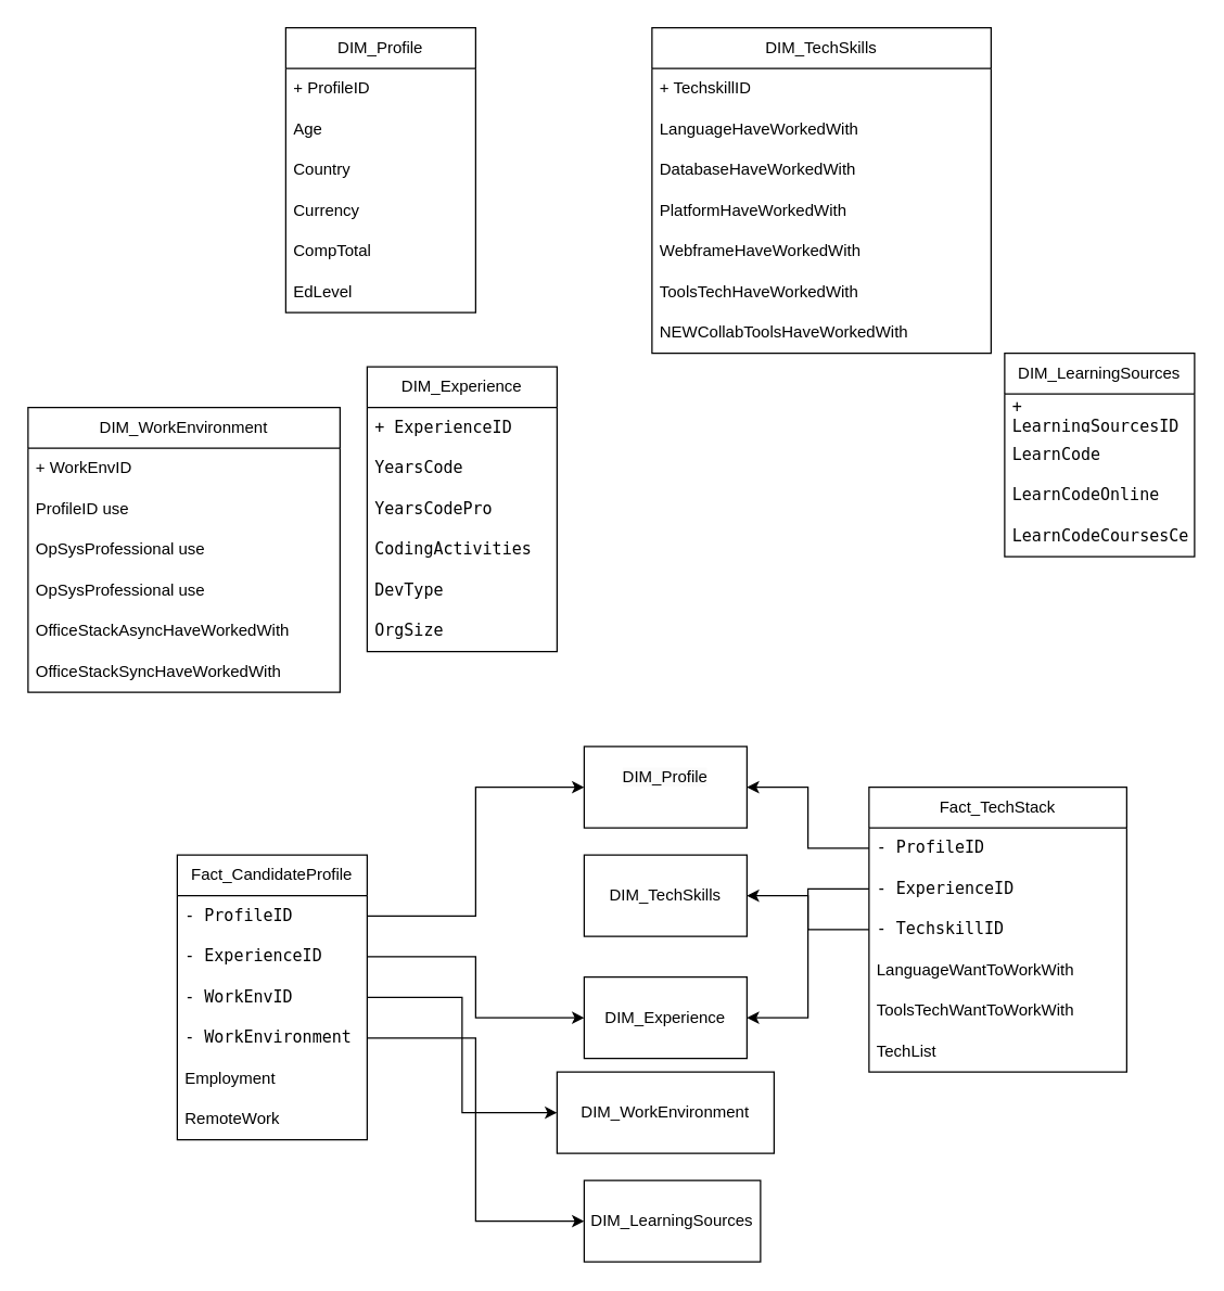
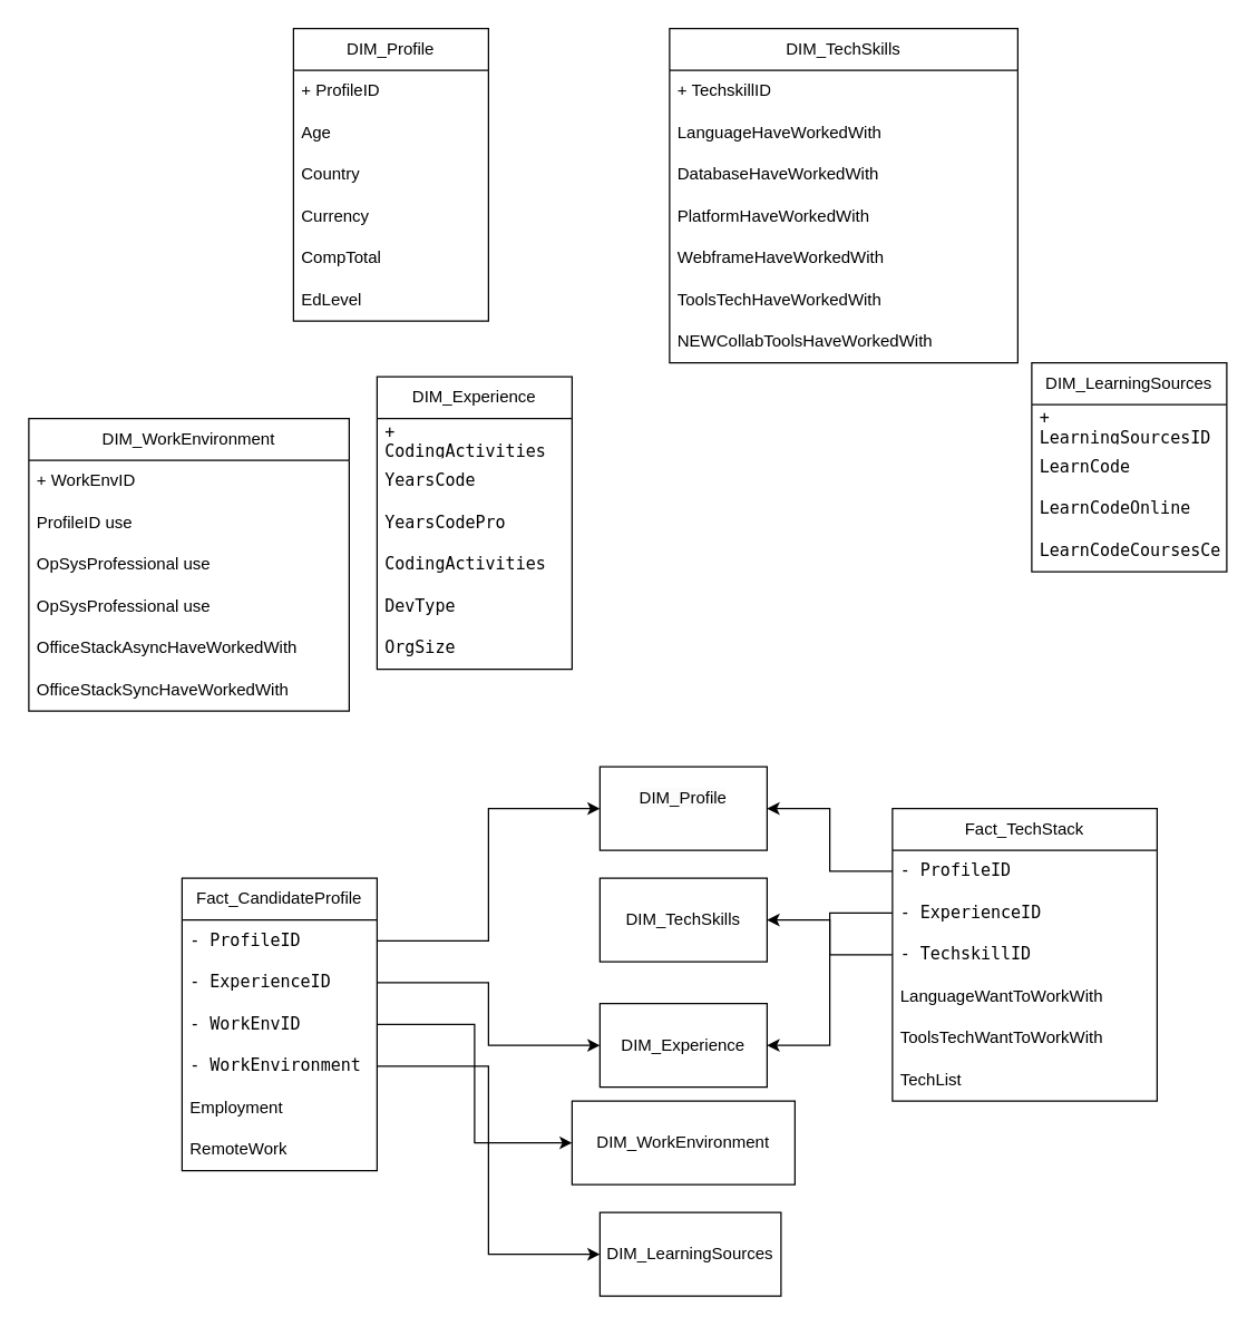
  <mxCell id="0" />
  <mxCell id="1" parent="0" />
  <mxCell id="2" value="DIM_Profile" style="swimlane;fontStyle=0;childLayout=stackLayout;horizontal=1;startSize=30;horizontalStack=0;resizeParent=1;resizeParentMax=0;resizeLast=0;collapsible=1;marginBottom=0;whiteSpace=wrap;html=1;" vertex="1" parent="1"><mxGeometry x="210" y="20" width="140" height="210" as="geometry" /></mxCell>
  <mxCell id="3" value="+ ProfileID" style="text;strokeColor=none;fillColor=none;align=left;verticalAlign=middle;spacingLeft=4;spacingRight=4;overflow=hidden;points=[[0,0.5],[1,0.5]];portConstraint=eastwest;rotatable=0;whiteSpace=wrap;html=1;" vertex="1" parent="2"><mxGeometry y="30" width="140" height="30" as="geometry" /></mxCell>
  <mxCell id="4" value="Age" style="text;strokeColor=none;fillColor=none;align=left;verticalAlign=middle;spacingLeft=4;spacingRight=4;overflow=hidden;points=[[0,0.5],[1,0.5]];portConstraint=eastwest;rotatable=0;whiteSpace=wrap;html=1;" vertex="1" parent="2"><mxGeometry y="60" width="140" height="30" as="geometry" /></mxCell>
  <mxCell id="5" value="Country" style="text;strokeColor=none;fillColor=none;align=left;verticalAlign=middle;spacingLeft=4;spacingRight=4;overflow=hidden;points=[[0,0.5],[1,0.5]];portConstraint=eastwest;rotatable=0;whiteSpace=wrap;html=1;" vertex="1" parent="2"><mxGeometry y="90" width="140" height="30" as="geometry" /></mxCell>
  <mxCell id="6" value="Currency" style="text;strokeColor=none;fillColor=none;align=left;verticalAlign=middle;spacingLeft=4;spacingRight=4;overflow=hidden;points=[[0,0.5],[1,0.5]];portConstraint=eastwest;rotatable=0;whiteSpace=wrap;html=1;" vertex="1" parent="2"><mxGeometry y="120" width="140" height="30" as="geometry" /></mxCell>
  <mxCell id="7" value="CompTotal" style="text;strokeColor=none;fillColor=none;align=left;verticalAlign=middle;spacingLeft=4;spacingRight=4;overflow=hidden;points=[[0,0.5],[1,0.5]];portConstraint=eastwest;rotatable=0;whiteSpace=wrap;html=1;" vertex="1" parent="2"><mxGeometry y="150" width="140" height="30" as="geometry" /></mxCell>
  <mxCell id="8" value="EdLevel" style="text;strokeColor=none;fillColor=none;align=left;verticalAlign=middle;spacingLeft=4;spacingRight=4;overflow=hidden;points=[[0,0.5],[1,0.5]];portConstraint=eastwest;rotatable=0;whiteSpace=wrap;html=1;" vertex="1" parent="2"><mxGeometry y="180" width="140" height="30" as="geometry" /></mxCell>
  <mxCell id="9" value="DIM_TechSkills" style="swimlane;fontStyle=0;childLayout=stackLayout;horizontal=1;startSize=30;horizontalStack=0;resizeParent=1;resizeParentMax=0;resizeLast=0;collapsible=1;marginBottom=0;whiteSpace=wrap;html=1;" vertex="1" parent="1"><mxGeometry x="480" y="20" width="250" height="240" as="geometry" /></mxCell>
  <mxCell id="10" value="+ TechskillID" style="text;strokeColor=none;fillColor=none;align=left;verticalAlign=middle;spacingLeft=4;spacingRight=4;overflow=hidden;points=[[0,0.5],[1,0.5]];portConstraint=eastwest;rotatable=0;whiteSpace=wrap;html=1;" vertex="1" parent="9"><mxGeometry y="30" width="250" height="30" as="geometry" /></mxCell>
  <mxCell id="11" value="LanguageHaveWorkedWith" style="text;strokeColor=none;fillColor=none;align=left;verticalAlign=middle;spacingLeft=4;spacingRight=4;overflow=hidden;points=[[0,0.5],[1,0.5]];portConstraint=eastwest;rotatable=0;whiteSpace=wrap;html=1;" vertex="1" parent="9"><mxGeometry y="60" width="250" height="30" as="geometry" /></mxCell>
  <mxCell id="12" value="DatabaseHaveWorkedWith" style="text;strokeColor=none;fillColor=none;align=left;verticalAlign=middle;spacingLeft=4;spacingRight=4;overflow=hidden;points=[[0,0.5],[1,0.5]];portConstraint=eastwest;rotatable=0;whiteSpace=wrap;html=1;" vertex="1" parent="9"><mxGeometry y="90" width="250" height="30" as="geometry" /></mxCell>
  <mxCell id="13" value="PlatformHaveWorkedWith" style="text;strokeColor=none;fillColor=none;align=left;verticalAlign=middle;spacingLeft=4;spacingRight=4;overflow=hidden;points=[[0,0.5],[1,0.5]];portConstraint=eastwest;rotatable=0;whiteSpace=wrap;html=1;" vertex="1" parent="9"><mxGeometry y="120" width="250" height="30" as="geometry" /></mxCell>
  <mxCell id="14" value="WebframeHaveWorkedWith" style="text;strokeColor=none;fillColor=none;align=left;verticalAlign=middle;spacingLeft=4;spacingRight=4;overflow=hidden;points=[[0,0.5],[1,0.5]];portConstraint=eastwest;rotatable=0;whiteSpace=wrap;html=1;" vertex="1" parent="9"><mxGeometry y="150" width="250" height="30" as="geometry" /></mxCell>
  <mxCell id="15" value="ToolsTechHaveWorkedWith" style="text;strokeColor=none;fillColor=none;align=left;verticalAlign=middle;spacingLeft=4;spacingRight=4;overflow=hidden;points=[[0,0.5],[1,0.5]];portConstraint=eastwest;rotatable=0;whiteSpace=wrap;html=1;" vertex="1" parent="9"><mxGeometry y="180" width="250" height="30" as="geometry" /></mxCell>
  <mxCell id="16" value="NEWCollabToolsHaveWorkedWith" style="text;strokeColor=none;fillColor=none;align=left;verticalAlign=middle;spacingLeft=4;spacingRight=4;overflow=hidden;points=[[0,0.5],[1,0.5]];portConstraint=eastwest;rotatable=0;whiteSpace=wrap;html=1;" vertex="1" parent="9"><mxGeometry y="210" width="250" height="30" as="geometry" /></mxCell>
  <mxCell id="17" value="DIM_Experience" style="swimlane;fontStyle=0;childLayout=stackLayout;horizontal=1;startSize=30;horizontalStack=0;resizeParent=1;resizeParentMax=0;resizeLast=0;collapsible=1;marginBottom=0;whiteSpace=wrap;html=1;" vertex="1" parent="1"><mxGeometry x="270" y="270" width="140" height="210" as="geometry" /></mxCell>
- <mxCell id="18" value="&lt;font face=&quot;monospace&quot;&gt;+ ExperienceID&lt;/font&gt;" style="text;strokeColor=none;fillColor=none;align=left;verticalAlign=middle;spacingLeft=4;spacingRight=4;overflow=hidden;points=[[0,0.5],[1,0.5]];portConstraint=eastwest;rotatable=0;whiteSpace=wrap;html=1;" vertex="1" parent="17"><mxGeometry y="30" width="140" height="30" as="geometry" /></mxCell>
+ <mxCell id="18" value="&lt;font face=&quot;monospace&quot;&gt;+ CodingActivities&lt;/font&gt;" style="text;strokeColor=none;fillColor=none;align=left;verticalAlign=middle;spacingLeft=4;spacingRight=4;overflow=hidden;points=[[0,0.5],[1,0.5]];portConstraint=eastwest;rotatable=0;whiteSpace=wrap;html=1;" vertex="1" parent="17"><mxGeometry y="30" width="140" height="30" as="geometry" /></mxCell>
  <mxCell id="19" value="&lt;code&gt;YearsCode&lt;/code&gt;" style="text;strokeColor=none;fillColor=none;align=left;verticalAlign=middle;spacingLeft=4;spacingRight=4;overflow=hidden;points=[[0,0.5],[1,0.5]];portConstraint=eastwest;rotatable=0;whiteSpace=wrap;html=1;" vertex="1" parent="17"><mxGeometry y="60" width="140" height="30" as="geometry" /></mxCell>
  <mxCell id="20" value="&lt;code&gt;YearsCodePro&lt;/code&gt;" style="text;strokeColor=none;fillColor=none;align=left;verticalAlign=middle;spacingLeft=4;spacingRight=4;overflow=hidden;points=[[0,0.5],[1,0.5]];portConstraint=eastwest;rotatable=0;whiteSpace=wrap;html=1;" vertex="1" parent="17"><mxGeometry y="90" width="140" height="30" as="geometry" /></mxCell>
  <mxCell id="21" value="&lt;code&gt;CodingActivities&lt;/code&gt;" style="text;strokeColor=none;fillColor=none;align=left;verticalAlign=middle;spacingLeft=4;spacingRight=4;overflow=hidden;points=[[0,0.5],[1,0.5]];portConstraint=eastwest;rotatable=0;whiteSpace=wrap;html=1;" vertex="1" parent="17"><mxGeometry y="120" width="140" height="30" as="geometry" /></mxCell>
  <mxCell id="22" value="&lt;code&gt;DevType&lt;/code&gt;" style="text;strokeColor=none;fillColor=none;align=left;verticalAlign=middle;spacingLeft=4;spacingRight=4;overflow=hidden;points=[[0,0.5],[1,0.5]];portConstraint=eastwest;rotatable=0;whiteSpace=wrap;html=1;" vertex="1" parent="17"><mxGeometry y="150" width="140" height="30" as="geometry" /></mxCell>
  <mxCell id="23" value="&lt;code&gt;OrgSize&lt;/code&gt;" style="text;strokeColor=none;fillColor=none;align=left;verticalAlign=middle;spacingLeft=4;spacingRight=4;overflow=hidden;points=[[0,0.5],[1,0.5]];portConstraint=eastwest;rotatable=0;whiteSpace=wrap;html=1;" vertex="1" parent="17"><mxGeometry y="180" width="140" height="30" as="geometry" /></mxCell>
  <mxCell id="24" value="DIM_LearningSources" style="swimlane;fontStyle=0;childLayout=stackLayout;horizontal=1;startSize=30;horizontalStack=0;resizeParent=1;resizeParentMax=0;resizeLast=0;collapsible=1;marginBottom=0;whiteSpace=wrap;html=1;" vertex="1" parent="1"><mxGeometry x="740" y="260" width="140" height="150" as="geometry" /></mxCell>
  <mxCell id="25" value="&lt;code&gt;+ LearningSourcesID&lt;/code&gt;" style="text;strokeColor=none;fillColor=none;align=left;verticalAlign=middle;spacingLeft=4;spacingRight=4;overflow=hidden;points=[[0,0.5],[1,0.5]];portConstraint=eastwest;rotatable=0;whiteSpace=wrap;html=1;" vertex="1" parent="24"><mxGeometry y="30" width="140" height="30" as="geometry" /></mxCell>
  <mxCell id="26" value="&lt;code&gt;LearnCode&lt;/code&gt;" style="text;strokeColor=none;fillColor=none;align=left;verticalAlign=middle;spacingLeft=4;spacingRight=4;overflow=hidden;points=[[0,0.5],[1,0.5]];portConstraint=eastwest;rotatable=0;whiteSpace=wrap;html=1;" vertex="1" parent="24"><mxGeometry y="60" width="140" height="30" as="geometry" /></mxCell>
  <mxCell id="27" value="&lt;code&gt;LearnCodeOnline&lt;/code&gt;" style="text;strokeColor=none;fillColor=none;align=left;verticalAlign=middle;spacingLeft=4;spacingRight=4;overflow=hidden;points=[[0,0.5],[1,0.5]];portConstraint=eastwest;rotatable=0;whiteSpace=wrap;html=1;" vertex="1" parent="24"><mxGeometry y="90" width="140" height="30" as="geometry" /></mxCell>
  <mxCell id="28" value="&lt;code&gt;LearnCodeCoursesCert&lt;/code&gt;" style="text;strokeColor=none;fillColor=none;align=left;verticalAlign=middle;spacingLeft=4;spacingRight=4;overflow=hidden;points=[[0,0.5],[1,0.5]];portConstraint=eastwest;rotatable=0;whiteSpace=wrap;html=1;" vertex="1" parent="24"><mxGeometry y="120" width="140" height="30" as="geometry" /></mxCell>
  <mxCell id="29" value="DIM_WorkEnvironment" style="swimlane;fontStyle=0;childLayout=stackLayout;horizontal=1;startSize=30;horizontalStack=0;resizeParent=1;resizeParentMax=0;resizeLast=0;collapsible=1;marginBottom=0;whiteSpace=wrap;html=1;" vertex="1" parent="1"><mxGeometry x="20" y="300" width="230" height="210" as="geometry" /></mxCell>
  <mxCell id="30" value="+ WorkEnvID" style="text;strokeColor=none;fillColor=none;align=left;verticalAlign=middle;spacingLeft=4;spacingRight=4;overflow=hidden;points=[[0,0.5],[1,0.5]];portConstraint=eastwest;rotatable=0;whiteSpace=wrap;html=1;" vertex="1" parent="29"><mxGeometry y="30" width="230" height="30" as="geometry" /></mxCell>
  <mxCell id="31" value="ProfileID use" style="text;strokeColor=none;fillColor=none;align=left;verticalAlign=middle;spacingLeft=4;spacingRight=4;overflow=hidden;points=[[0,0.5],[1,0.5]];portConstraint=eastwest;rotatable=0;whiteSpace=wrap;html=1;" vertex="1" parent="29"><mxGeometry y="60" width="230" height="30" as="geometry" /></mxCell>
  <mxCell id="32" value="OpSysProfessional use" style="text;strokeColor=none;fillColor=none;align=left;verticalAlign=middle;spacingLeft=4;spacingRight=4;overflow=hidden;points=[[0,0.5],[1,0.5]];portConstraint=eastwest;rotatable=0;whiteSpace=wrap;html=1;" vertex="1" parent="29"><mxGeometry y="90" width="230" height="30" as="geometry" /></mxCell>
  <mxCell id="33" value="OpSysProfessional use" style="text;strokeColor=none;fillColor=none;align=left;verticalAlign=middle;spacingLeft=4;spacingRight=4;overflow=hidden;points=[[0,0.5],[1,0.5]];portConstraint=eastwest;rotatable=0;whiteSpace=wrap;html=1;" vertex="1" parent="29"><mxGeometry y="120" width="230" height="30" as="geometry" /></mxCell>
  <mxCell id="34" value="OfficeStackAsyncHaveWorkedWith" style="text;strokeColor=none;fillColor=none;align=left;verticalAlign=middle;spacingLeft=4;spacingRight=4;overflow=hidden;points=[[0,0.5],[1,0.5]];portConstraint=eastwest;rotatable=0;whiteSpace=wrap;html=1;" vertex="1" parent="29"><mxGeometry y="150" width="230" height="30" as="geometry" /></mxCell>
  <mxCell id="35" value="OfficeStackSyncHaveWorkedWith" style="text;strokeColor=none;fillColor=none;align=left;verticalAlign=middle;spacingLeft=4;spacingRight=4;overflow=hidden;points=[[0,0.5],[1,0.5]];portConstraint=eastwest;rotatable=0;whiteSpace=wrap;html=1;" vertex="1" parent="29"><mxGeometry y="180" width="230" height="30" as="geometry" /></mxCell>
  <mxCell id="36" value="Fact_CandidateProfile" style="swimlane;fontStyle=0;childLayout=stackLayout;horizontal=1;startSize=30;horizontalStack=0;resizeParent=1;resizeParentMax=0;resizeLast=0;collapsible=1;marginBottom=0;whiteSpace=wrap;html=1;" vertex="1" parent="1"><mxGeometry x="130" y="630" width="140" height="210" as="geometry" /></mxCell>
  <mxCell id="37" value="&lt;code&gt;- ProfileID&lt;/code&gt;" style="text;strokeColor=none;fillColor=none;align=left;verticalAlign=middle;spacingLeft=4;spacingRight=4;overflow=hidden;points=[[0,0.5],[1,0.5]];portConstraint=eastwest;rotatable=0;whiteSpace=wrap;html=1;" vertex="1" parent="36"><mxGeometry y="30" width="140" height="30" as="geometry" /></mxCell>
  <mxCell id="38" value="&lt;code&gt;- ExperienceID&lt;/code&gt;" style="text;strokeColor=none;fillColor=none;align=left;verticalAlign=middle;spacingLeft=4;spacingRight=4;overflow=hidden;points=[[0,0.5],[1,0.5]];portConstraint=eastwest;rotatable=0;whiteSpace=wrap;html=1;" vertex="1" parent="36"><mxGeometry y="60" width="140" height="30" as="geometry" /></mxCell>
  <mxCell id="39" value="&lt;code&gt;-&amp;nbsp;WorkEnvID&lt;/code&gt;" style="text;strokeColor=none;fillColor=none;align=left;verticalAlign=middle;spacingLeft=4;spacingRight=4;overflow=hidden;points=[[0,0.5],[1,0.5]];portConstraint=eastwest;rotatable=0;whiteSpace=wrap;html=1;" vertex="1" parent="36"><mxGeometry y="90" width="140" height="30" as="geometry" /></mxCell>
  <mxCell id="40" value="&lt;span style=&quot;font-family: monospace;&quot;&gt;- WorkEnvironment&lt;/span&gt;" style="text;strokeColor=none;fillColor=none;align=left;verticalAlign=middle;spacingLeft=4;spacingRight=4;overflow=hidden;points=[[0,0.5],[1,0.5]];portConstraint=eastwest;rotatable=0;whiteSpace=wrap;html=1;" vertex="1" parent="36"><mxGeometry y="120" width="140" height="30" as="geometry" /></mxCell>
  <mxCell id="41" value="Employment" style="text;strokeColor=none;fillColor=none;align=left;verticalAlign=middle;spacingLeft=4;spacingRight=4;overflow=hidden;points=[[0,0.5],[1,0.5]];portConstraint=eastwest;rotatable=0;whiteSpace=wrap;html=1;" vertex="1" parent="36"><mxGeometry y="150" width="140" height="30" as="geometry" /></mxCell>
  <mxCell id="42" value="RemoteWork" style="text;strokeColor=none;fillColor=none;align=left;verticalAlign=middle;spacingLeft=4;spacingRight=4;overflow=hidden;points=[[0,0.5],[1,0.5]];portConstraint=eastwest;rotatable=0;whiteSpace=wrap;html=1;" vertex="1" parent="36"><mxGeometry y="180" width="140" height="30" as="geometry" /></mxCell>
  <mxCell id="43" value="Fact_TechStack" style="swimlane;fontStyle=0;childLayout=stackLayout;horizontal=1;startSize=30;horizontalStack=0;resizeParent=1;resizeParentMax=0;resizeLast=0;collapsible=1;marginBottom=0;whiteSpace=wrap;html=1;" vertex="1" parent="1"><mxGeometry x="640" y="580" width="190" height="210" as="geometry" /></mxCell>
  <mxCell id="44" value="&lt;code&gt;- ProfileID&lt;/code&gt;" style="text;strokeColor=none;fillColor=none;align=left;verticalAlign=middle;spacingLeft=4;spacingRight=4;overflow=hidden;points=[[0,0.5],[1,0.5]];portConstraint=eastwest;rotatable=0;whiteSpace=wrap;html=1;" vertex="1" parent="43"><mxGeometry y="30" width="190" height="30" as="geometry" /></mxCell>
  <mxCell id="45" value="&lt;code&gt;- ExperienceID&lt;/code&gt;" style="text;strokeColor=none;fillColor=none;align=left;verticalAlign=middle;spacingLeft=4;spacingRight=4;overflow=hidden;points=[[0,0.5],[1,0.5]];portConstraint=eastwest;rotatable=0;whiteSpace=wrap;html=1;" vertex="1" parent="43"><mxGeometry y="60" width="190" height="30" as="geometry" /></mxCell>
  <mxCell id="46" value="&lt;code&gt;- TechskillID&lt;/code&gt;" style="text;strokeColor=none;fillColor=none;align=left;verticalAlign=middle;spacingLeft=4;spacingRight=4;overflow=hidden;points=[[0,0.5],[1,0.5]];portConstraint=eastwest;rotatable=0;whiteSpace=wrap;html=1;" vertex="1" parent="43"><mxGeometry y="90" width="190" height="30" as="geometry" /></mxCell>
  <mxCell id="47" value="LanguageWantToWorkWith" style="text;strokeColor=none;fillColor=none;align=left;verticalAlign=middle;spacingLeft=4;spacingRight=4;overflow=hidden;points=[[0,0.5],[1,0.5]];portConstraint=eastwest;rotatable=0;whiteSpace=wrap;html=1;" vertex="1" parent="43"><mxGeometry y="120" width="190" height="30" as="geometry" /></mxCell>
  <mxCell id="48" value="ToolsTechWantToWorkWith" style="text;strokeColor=none;fillColor=none;align=left;verticalAlign=middle;spacingLeft=4;spacingRight=4;overflow=hidden;points=[[0,0.5],[1,0.5]];portConstraint=eastwest;rotatable=0;whiteSpace=wrap;html=1;" vertex="1" parent="43"><mxGeometry y="150" width="190" height="30" as="geometry" /></mxCell>
  <mxCell id="49" value="TechList" style="text;strokeColor=none;fillColor=none;align=left;verticalAlign=middle;spacingLeft=4;spacingRight=4;overflow=hidden;points=[[0,0.5],[1,0.5]];portConstraint=eastwest;rotatable=0;whiteSpace=wrap;html=1;" vertex="1" parent="43"><mxGeometry y="180" width="190" height="30" as="geometry" /></mxCell>
  <mxCell id="50" value="&#10;&lt;span style=&quot;color: rgb(0, 0, 0); font-family: Helvetica; font-size: 12px; font-style: normal; font-variant-ligatures: normal; font-variant-caps: normal; font-weight: 400; letter-spacing: normal; orphans: 2; text-align: center; text-indent: 0px; text-transform: none; widows: 2; word-spacing: 0px; -webkit-text-stroke-width: 0px; white-space: normal; background-color: rgb(251, 251, 251); text-decoration-thickness: initial; text-decoration-style: initial; text-decoration-color: initial; display: inline !important; float: none;&quot;&gt;DIM_Profile&lt;/span&gt;&#10;&#10;" style="rounded=0;whiteSpace=wrap;html=1;" vertex="1" parent="1"><mxGeometry x="430" y="550" width="120" height="60" as="geometry" /></mxCell>
  <mxCell id="51" value="DIM_LearningSources" style="rounded=0;whiteSpace=wrap;html=1;" vertex="1" parent="1"><mxGeometry x="430" y="870" width="130" height="60" as="geometry" /></mxCell>
  <mxCell id="52" value="DIM_TechSkills" style="rounded=0;whiteSpace=wrap;html=1;" vertex="1" parent="1"><mxGeometry x="430" y="630" width="120" height="60" as="geometry" /></mxCell>
  <mxCell id="53" value="DIM_Experience" style="rounded=0;whiteSpace=wrap;html=1;" vertex="1" parent="1"><mxGeometry x="430" y="720" width="120" height="60" as="geometry" /></mxCell>
  <mxCell id="54" value="DIM_WorkEnvironment" style="rounded=0;whiteSpace=wrap;html=1;" vertex="1" parent="1"><mxGeometry x="410" y="790" width="160" height="60" as="geometry" /></mxCell>
  <mxCell id="55" style="edgeStyle=orthogonalEdgeStyle;rounded=0;orthogonalLoop=1;jettySize=auto;html=1;entryX=0;entryY=0.5;entryDx=0;entryDy=0;" edge="1" parent="1" source="37" target="50"><mxGeometry relative="1" as="geometry" /></mxCell>
  <mxCell id="56" style="edgeStyle=orthogonalEdgeStyle;rounded=0;orthogonalLoop=1;jettySize=auto;html=1;entryX=0;entryY=0.5;entryDx=0;entryDy=0;" edge="1" parent="1" source="38" target="53"><mxGeometry relative="1" as="geometry" /></mxCell>
  <mxCell id="57" style="edgeStyle=orthogonalEdgeStyle;rounded=0;orthogonalLoop=1;jettySize=auto;html=1;entryX=0;entryY=0.5;entryDx=0;entryDy=0;" edge="1" parent="1" source="39" target="54"><mxGeometry relative="1" as="geometry" /></mxCell>
  <mxCell id="58" style="edgeStyle=orthogonalEdgeStyle;rounded=0;orthogonalLoop=1;jettySize=auto;html=1;entryX=0;entryY=0.5;entryDx=0;entryDy=0;" edge="1" parent="1" source="40" target="51"><mxGeometry relative="1" as="geometry" /></mxCell>
  <mxCell id="59" style="edgeStyle=orthogonalEdgeStyle;rounded=0;orthogonalLoop=1;jettySize=auto;html=1;entryX=1;entryY=0.5;entryDx=0;entryDy=0;" edge="1" parent="1" source="44" target="50"><mxGeometry relative="1" as="geometry" /></mxCell>
  <mxCell id="60" style="edgeStyle=orthogonalEdgeStyle;rounded=0;orthogonalLoop=1;jettySize=auto;html=1;entryX=1;entryY=0.5;entryDx=0;entryDy=0;" edge="1" parent="1" source="45" target="53"><mxGeometry relative="1" as="geometry" /></mxCell>
  <mxCell id="61" style="edgeStyle=orthogonalEdgeStyle;rounded=0;orthogonalLoop=1;jettySize=auto;html=1;entryX=1;entryY=0.5;entryDx=0;entryDy=0;" edge="1" parent="1" source="46" target="52"><mxGeometry relative="1" as="geometry" /></mxCell>
